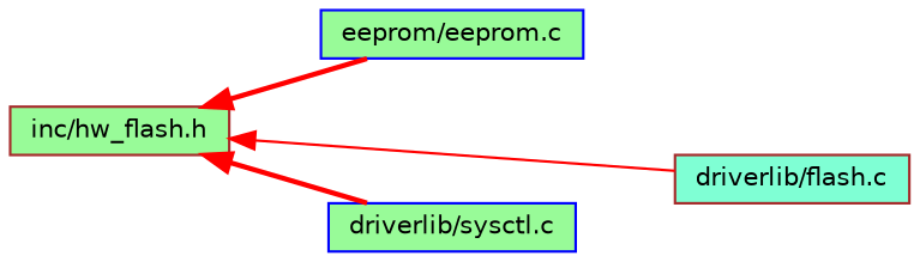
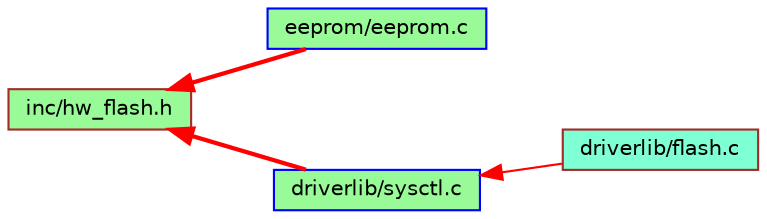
  digraph {
    rankdir=LR
    node [color=brown fillcolor=palegreen fontname=Helvetica fontsize=10 shape=box style=filled]
    edge [color=red dir=back fontname=Helvetica fontsize=10 labelfontname=Helvetica labelfontsize=10 style=bold]
    n1 [fontcolor=black height=0.2 label="inc/hw_flash.h" width=0.4]
    n2 [color=blue height=0.2 label="eeprom/eeprom.c" width=0.4]
    n3 [fillcolor=aquamarine height=0.2 label="driverlib/flash.c" width=0.4]
    n4 [color=blue height=0.2 label="driverlib/sysctl.c" width=0.4]
    n1 -> n2
-   n1 -> n3 [style=solid]
+   n4 -> n3 [style=solid]
    n1 -> n4
  }
